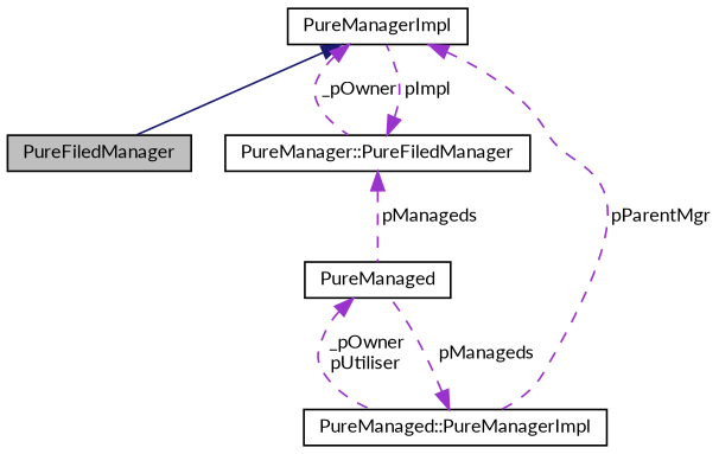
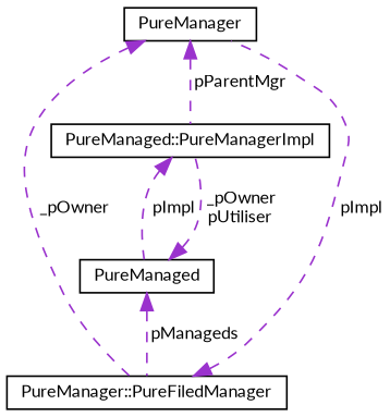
  digraph {
    fontname=Lato
    node [color=black fillcolor=white fontname=Lato fontsize=10 shape=record style=filled]
    edge [color=darkorchid3 dir=back fontname=Lato fontsize=10 labelfontname=Helvetica labelfontsize=10 style=dashed]
-   n1 [fillcolor=grey75 fontcolor=black height=0.2 label=PureFiledManager width=0.4]
-   n2 [height=0.2 label=PureManagerImpl width=0.4]
+   n2 [height=0.2 label=PureManager width=0.4]
    n3 [height=0.2 label="PureManager::PureFiledManager" width=0.4]
    n4 [height=0.2 label="PureManaged::PureManagerImpl" width=0.4]
    n5 [height=0.2 label=PureManaged width=0.4]
-   n2 -> n1 [color=midnightblue style=solid]
    n2 -> n3 [label=" _pOwner"]
    n2 -> n4 [label=" pParentMgr"]
    n3 -> n2 [label=" pImpl"]
-   n4 -> n5 [label=" pManageds"]
-   n3 -> n5 [label=" pManageds"]
+   n4 -> n5 [label=" pImpl"]
+   n5 -> n3 [label=" pManageds"]
    n5 -> n4 [label=" _pOwner\npUtiliser"]
  }
